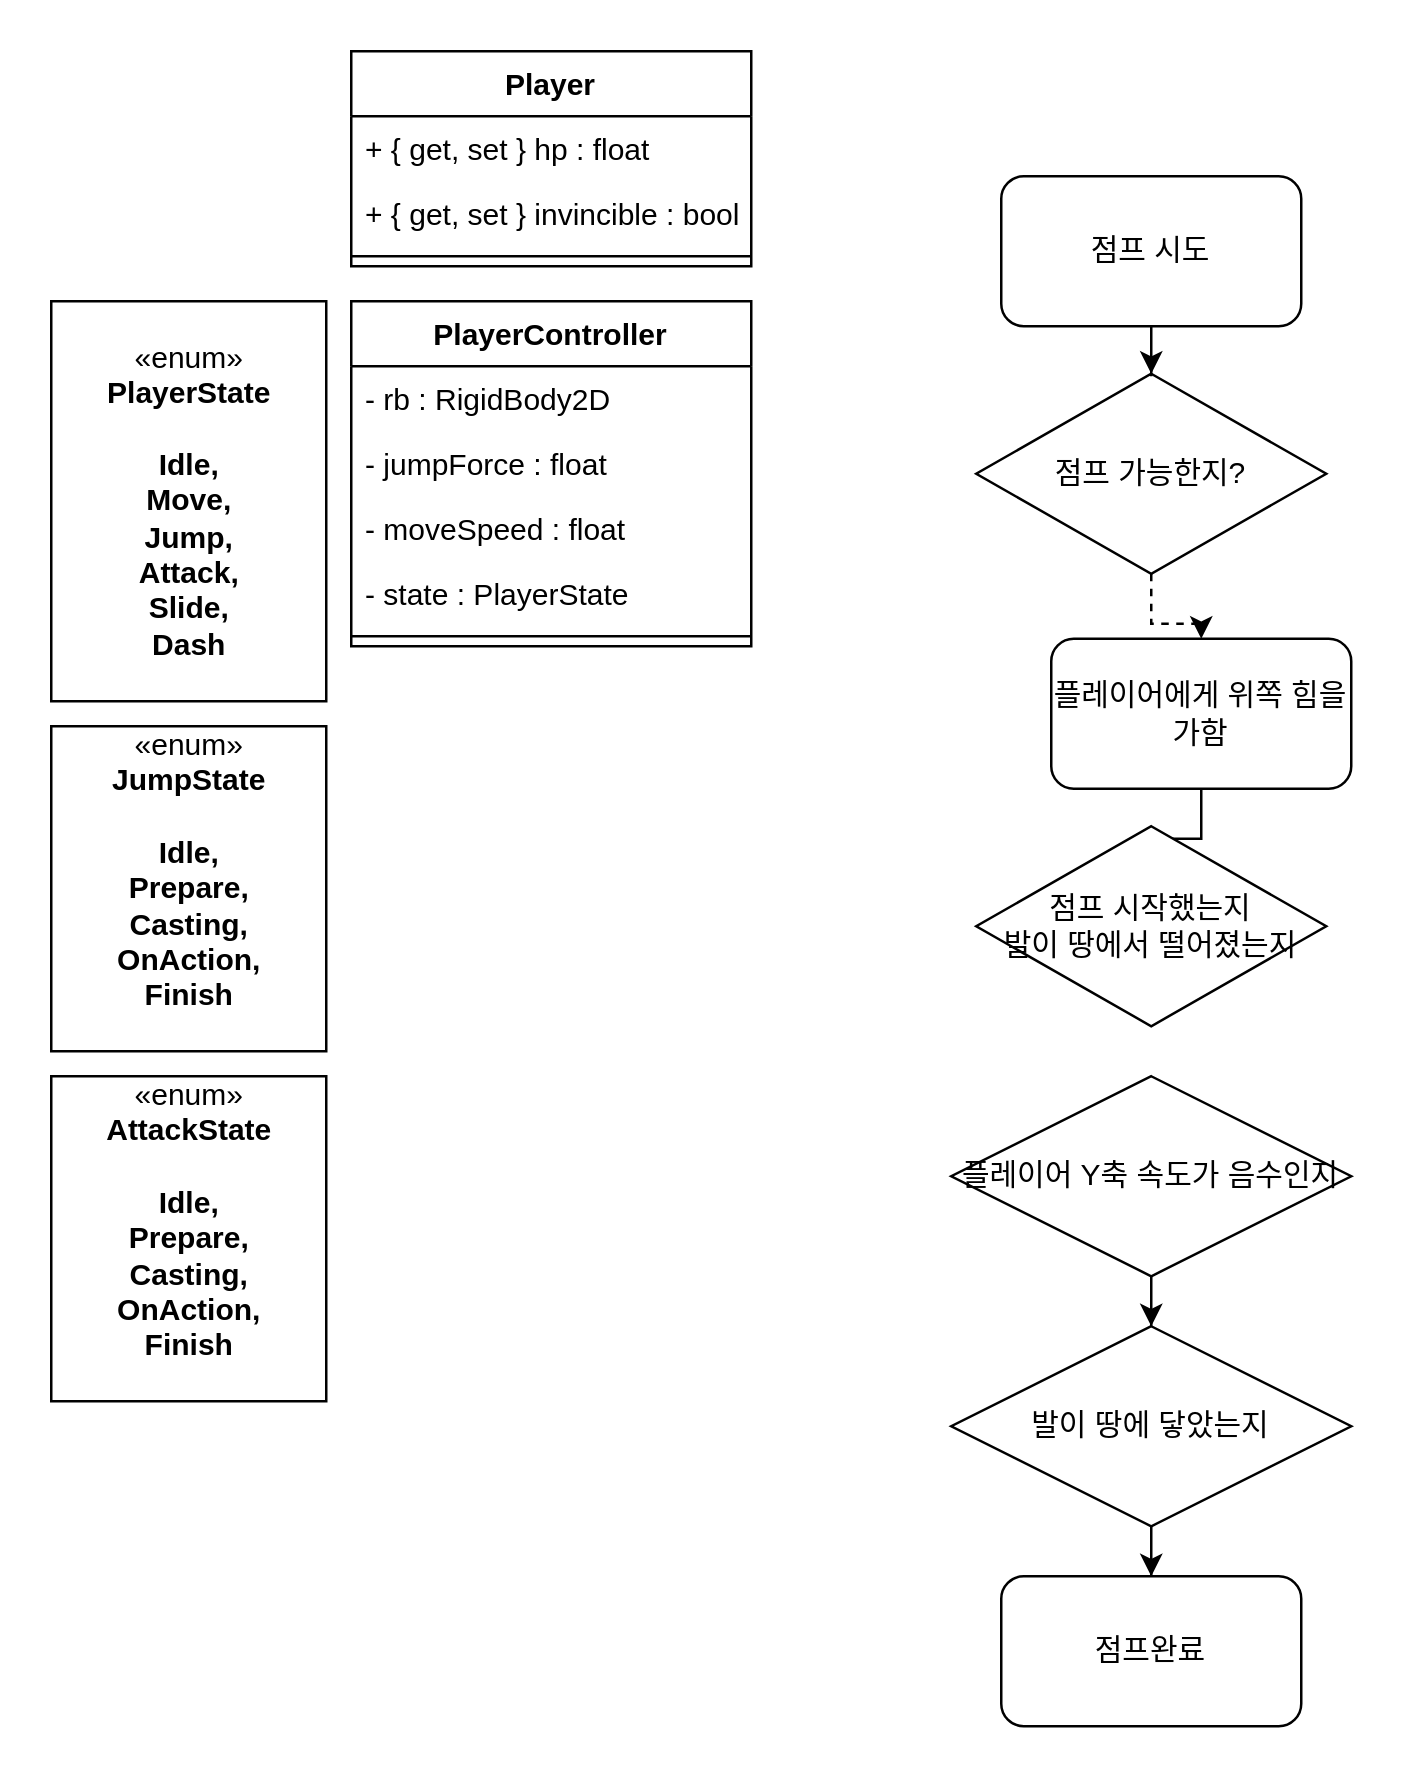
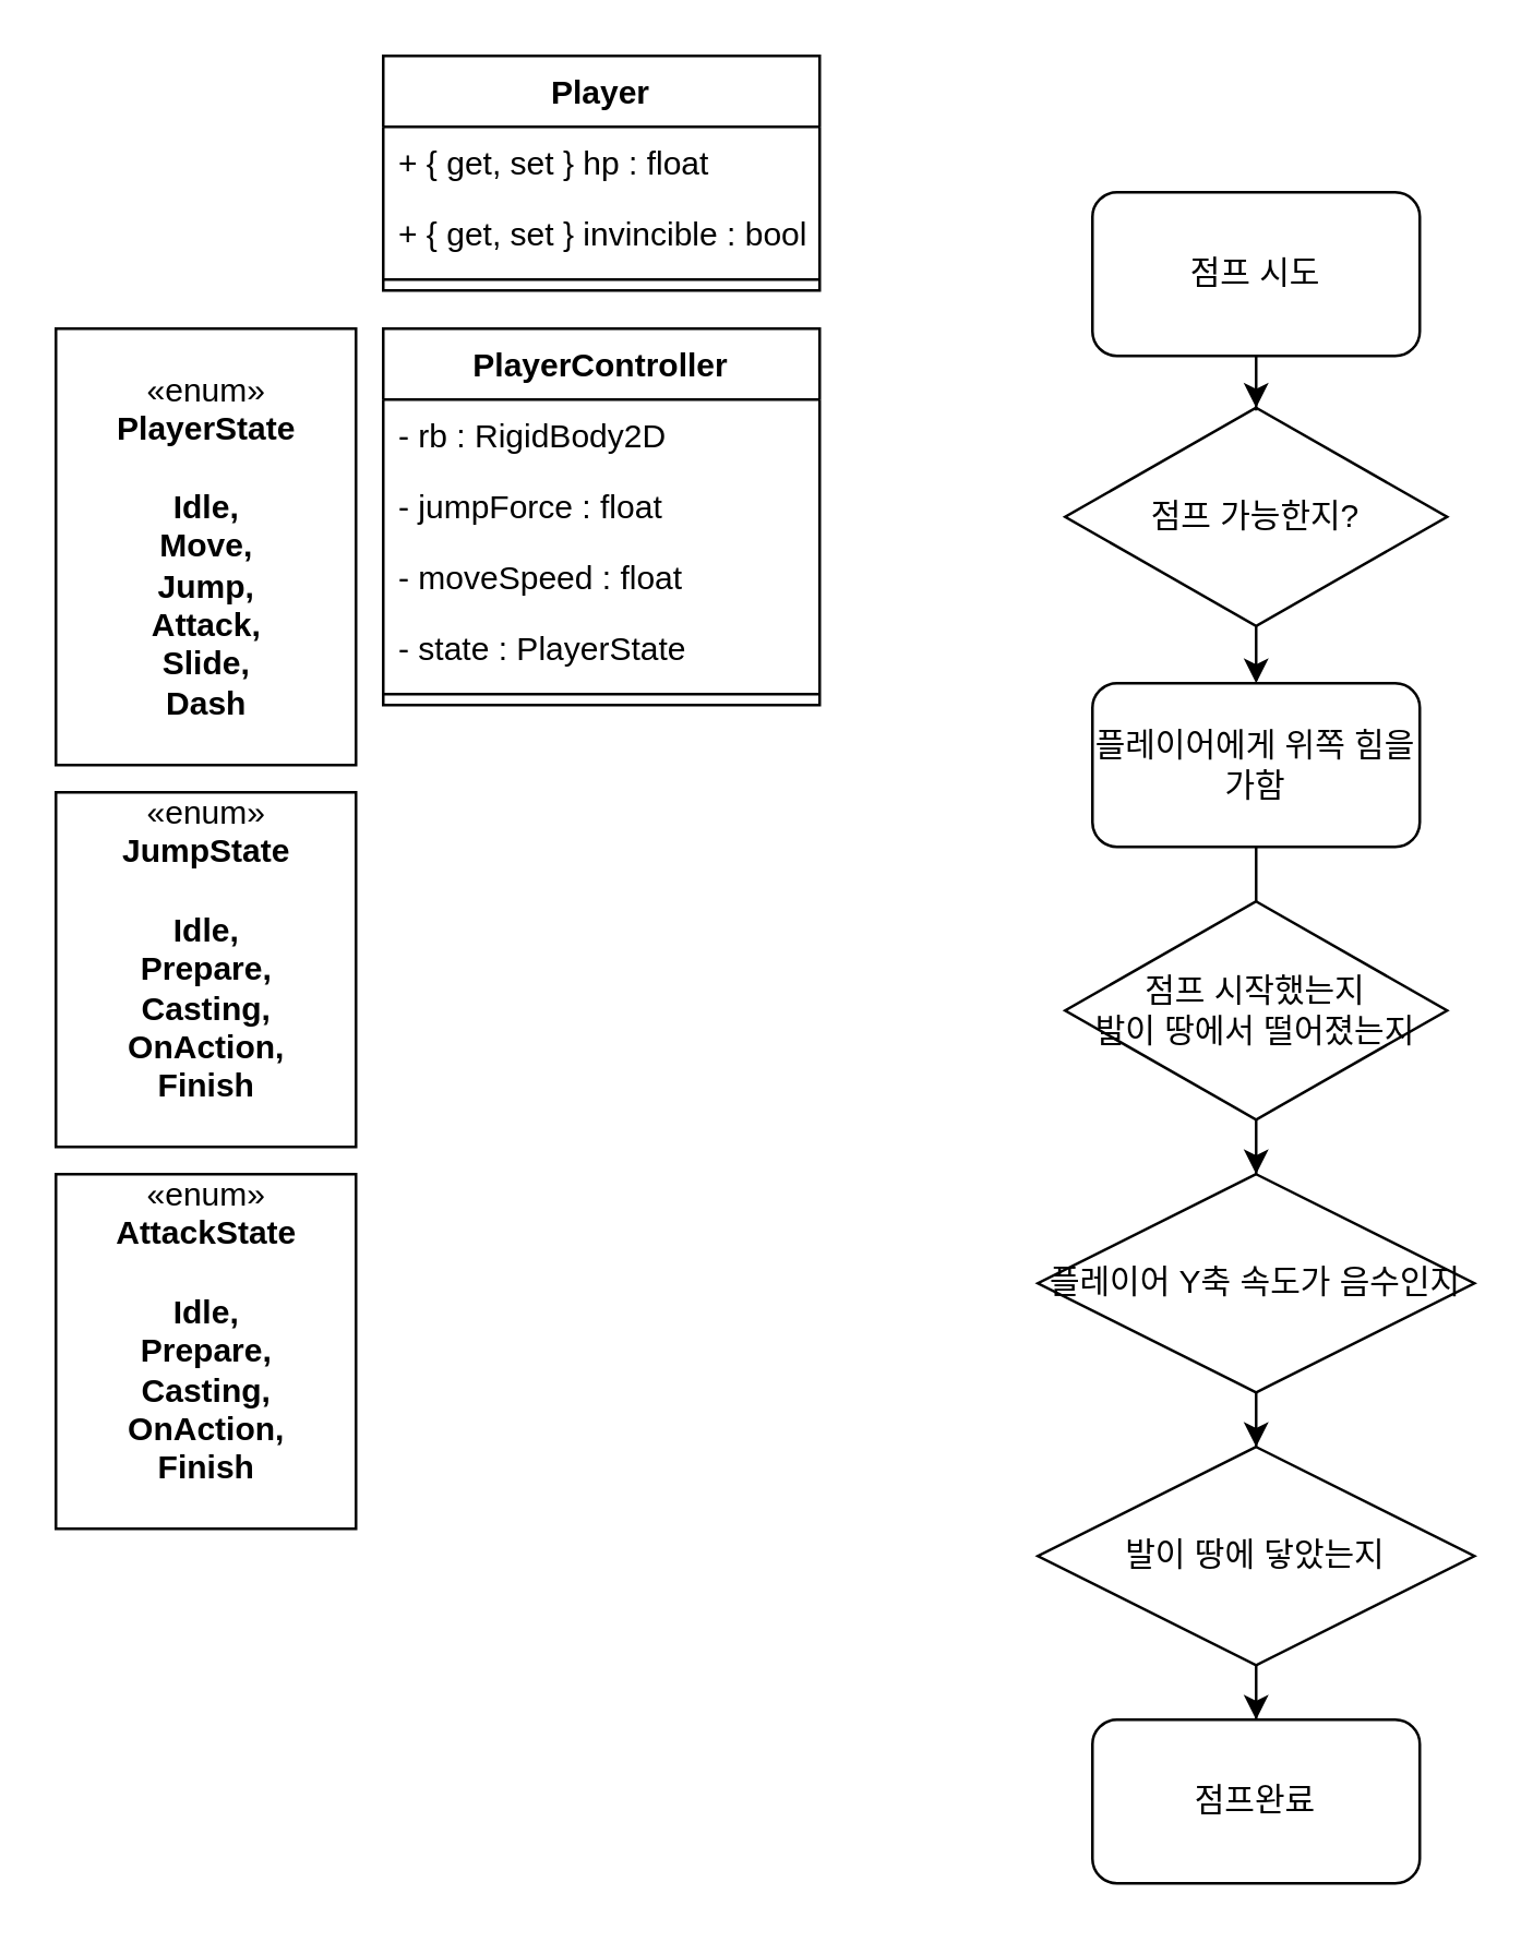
  <mxCell id="0" />
  <mxCell id="1" parent="0" />
  <mxCell id="2" value="Player" style="swimlane;fontStyle=1;align=center;verticalAlign=top;childLayout=stackLayout;horizontal=1;startSize=26;horizontalStack=0;resizeParent=1;resizeParentMax=0;resizeLast=0;collapsible=1;marginBottom=0;" vertex="1" parent="1"><mxGeometry x="140" y="20" width="160" height="86" as="geometry" /></mxCell>
  <mxCell id="3" value="+ { get, set } hp : float" style="text;strokeColor=none;fillColor=none;align=left;verticalAlign=top;spacingLeft=4;spacingRight=4;overflow=hidden;rotatable=0;points=[[0,0.5],[1,0.5]];portConstraint=eastwest;" vertex="1" parent="2"><mxGeometry y="26" width="160" height="26" as="geometry" /></mxCell>
  <mxCell id="4" value="+ { get, set } invincible : bool" style="text;strokeColor=none;fillColor=none;align=left;verticalAlign=top;spacingLeft=4;spacingRight=4;overflow=hidden;rotatable=0;points=[[0,0.5],[1,0.5]];portConstraint=eastwest;" vertex="1" parent="2"><mxGeometry y="52" width="160" height="26" as="geometry" /></mxCell>
  <mxCell id="5" value="" style="line;strokeWidth=1;fillColor=none;align=left;verticalAlign=middle;spacingTop=-1;spacingLeft=3;spacingRight=3;rotatable=0;labelPosition=right;points=[];portConstraint=eastwest;" vertex="1" parent="2"><mxGeometry y="78" width="160" height="8" as="geometry" /></mxCell>
  <mxCell id="6" value="PlayerController" style="swimlane;fontStyle=1;align=center;verticalAlign=top;childLayout=stackLayout;horizontal=1;startSize=26;horizontalStack=0;resizeParent=1;resizeParentMax=0;resizeLast=0;collapsible=1;marginBottom=0;" vertex="1" parent="1"><mxGeometry x="140" y="120" width="160" height="138" as="geometry" /></mxCell>
  <mxCell id="7" value="- rb : RigidBody2D" style="text;strokeColor=none;fillColor=none;align=left;verticalAlign=top;spacingLeft=4;spacingRight=4;overflow=hidden;rotatable=0;points=[[0,0.5],[1,0.5]];portConstraint=eastwest;" vertex="1" parent="6"><mxGeometry y="26" width="160" height="26" as="geometry" /></mxCell>
  <mxCell id="8" value="- jumpForce : float" style="text;strokeColor=none;fillColor=none;align=left;verticalAlign=top;spacingLeft=4;spacingRight=4;overflow=hidden;rotatable=0;points=[[0,0.5],[1,0.5]];portConstraint=eastwest;" vertex="1" parent="6"><mxGeometry y="52" width="160" height="26" as="geometry" /></mxCell>
  <mxCell id="9" value="- moveSpeed : float" style="text;strokeColor=none;fillColor=none;align=left;verticalAlign=top;spacingLeft=4;spacingRight=4;overflow=hidden;rotatable=0;points=[[0,0.5],[1,0.5]];portConstraint=eastwest;" vertex="1" parent="6"><mxGeometry y="78" width="160" height="26" as="geometry" /></mxCell>
  <mxCell id="10" value="- state : PlayerState" style="text;strokeColor=none;fillColor=none;align=left;verticalAlign=top;spacingLeft=4;spacingRight=4;overflow=hidden;rotatable=0;points=[[0,0.5],[1,0.5]];portConstraint=eastwest;" vertex="1" parent="6"><mxGeometry y="104" width="160" height="26" as="geometry" /></mxCell>
  <mxCell id="11" value="" style="line;strokeWidth=1;fillColor=none;align=left;verticalAlign=middle;spacingTop=-1;spacingLeft=3;spacingRight=3;rotatable=0;labelPosition=right;points=[];portConstraint=eastwest;" vertex="1" parent="6"><mxGeometry y="130" width="160" height="8" as="geometry" /></mxCell>
  <mxCell id="12" value="«enum»&lt;br&gt;&lt;b&gt;PlayerState&lt;br&gt;&lt;br&gt;Idle,&lt;br&gt;Move,&lt;br&gt;Jump,&lt;br&gt;Attack,&lt;br&gt;Slide,&lt;br&gt;Dash&lt;br&gt;&lt;/b&gt;" style="html=1;" vertex="1" parent="1"><mxGeometry x="20" y="120" width="110" height="160" as="geometry" /></mxCell>
  <mxCell id="13" value="" style="edgeStyle=orthogonalEdgeStyle;rounded=0;orthogonalLoop=1;jettySize=auto;html=1;dashed=1;" edge="1" parent="1" source="14" target="18"><mxGeometry relative="1" as="geometry" /></mxCell>
  <mxCell id="14" value="점프 가능한지?" style="rhombus;whiteSpace=wrap;html=1;" vertex="1" parent="1"><mxGeometry x="390" y="149" width="140" height="80" as="geometry" /></mxCell>
  <mxCell id="15" value="" style="edgeStyle=orthogonalEdgeStyle;rounded=0;orthogonalLoop=1;jettySize=auto;html=1;" edge="1" parent="1" source="16" target="14"><mxGeometry relative="1" as="geometry" /></mxCell>
  <mxCell id="16" value="점프 시도" style="rounded=1;whiteSpace=wrap;html=1;" vertex="1" parent="1"><mxGeometry x="400" y="70" width="120" height="60" as="geometry" /></mxCell>
  <mxCell id="17" value="" style="edgeStyle=orthogonalEdgeStyle;rounded=0;orthogonalLoop=1;jettySize=auto;html=1;endArrow=none;" edge="1" parent="1" source="18" target="20"><mxGeometry relative="1" as="geometry" /></mxCell>
- <mxCell id="18" value="플레이어에게 위쪽 힘을 가함" style="rounded=1;whiteSpace=wrap;html=1;" vertex="1" parent="1"><mxGeometry x="420" y="255" width="120" height="60" as="geometry" /></mxCell>
+ <mxCell id="18" value="플레이어에게 위쪽 힘을 가함" style="rounded=1;whiteSpace=wrap;html=1;" vertex="1" parent="1"><mxGeometry x="400" y="250" width="120" height="60" as="geometry" /></mxCell>
+ <mxCell id="19" value="" style="edgeStyle=orthogonalEdgeStyle;rounded=0;orthogonalLoop=1;jettySize=auto;html=1;" edge="1" parent="1" source="20" target="22"><mxGeometry relative="1" as="geometry" /></mxCell>
  <mxCell id="20" value="점프 시작했는지&lt;br&gt;발이 땅에서 떨어졌는지" style="rhombus;whiteSpace=wrap;html=1;" vertex="1" parent="1"><mxGeometry x="390" y="330" width="140" height="80" as="geometry" /></mxCell>
  <mxCell id="21" value="" style="edgeStyle=orthogonalEdgeStyle;rounded=0;orthogonalLoop=1;jettySize=auto;html=1;" edge="1" parent="1" source="22" target="24"><mxGeometry relative="1" as="geometry" /></mxCell>
  <mxCell id="22" value="플레이어 Y축 속도가 음수인지" style="rhombus;whiteSpace=wrap;html=1;" vertex="1" parent="1"><mxGeometry x="380" y="430" width="160" height="80" as="geometry" /></mxCell>
  <mxCell id="23" value="" style="edgeStyle=orthogonalEdgeStyle;rounded=0;orthogonalLoop=1;jettySize=auto;html=1;" edge="1" parent="1" source="24" target="25"><mxGeometry relative="1" as="geometry" /></mxCell>
  <mxCell id="24" value="발이 땅에 닿았는지" style="rhombus;whiteSpace=wrap;html=1;" vertex="1" parent="1"><mxGeometry x="380" y="530" width="160" height="80" as="geometry" /></mxCell>
  <mxCell id="25" value="점프완료" style="rounded=1;whiteSpace=wrap;html=1;" vertex="1" parent="1"><mxGeometry x="400" y="630" width="120" height="60" as="geometry" /></mxCell>
  <mxCell id="26" value="«enum»&lt;br&gt;&lt;b&gt;JumpState&lt;br&gt;&lt;br&gt;Idle,&lt;br&gt;Prepare,&lt;br&gt;Casting,&lt;br&gt;OnAction,&lt;br&gt;Finish&lt;br&gt;&lt;br&gt;&lt;/b&gt;" style="html=1;" vertex="1" parent="1"><mxGeometry x="20" y="290" width="110" height="130" as="geometry" /></mxCell>
  <mxCell id="27" value="«enum»&lt;br&gt;&lt;b&gt;AttackState&lt;br&gt;&lt;br&gt;Idle,&lt;br&gt;Prepare,&lt;br&gt;Casting,&lt;br&gt;OnAction,&lt;br&gt;Finish&lt;br&gt;&lt;br&gt;&lt;/b&gt;" style="html=1;" vertex="1" parent="1"><mxGeometry x="20" y="430" width="110" height="130" as="geometry" /></mxCell>
